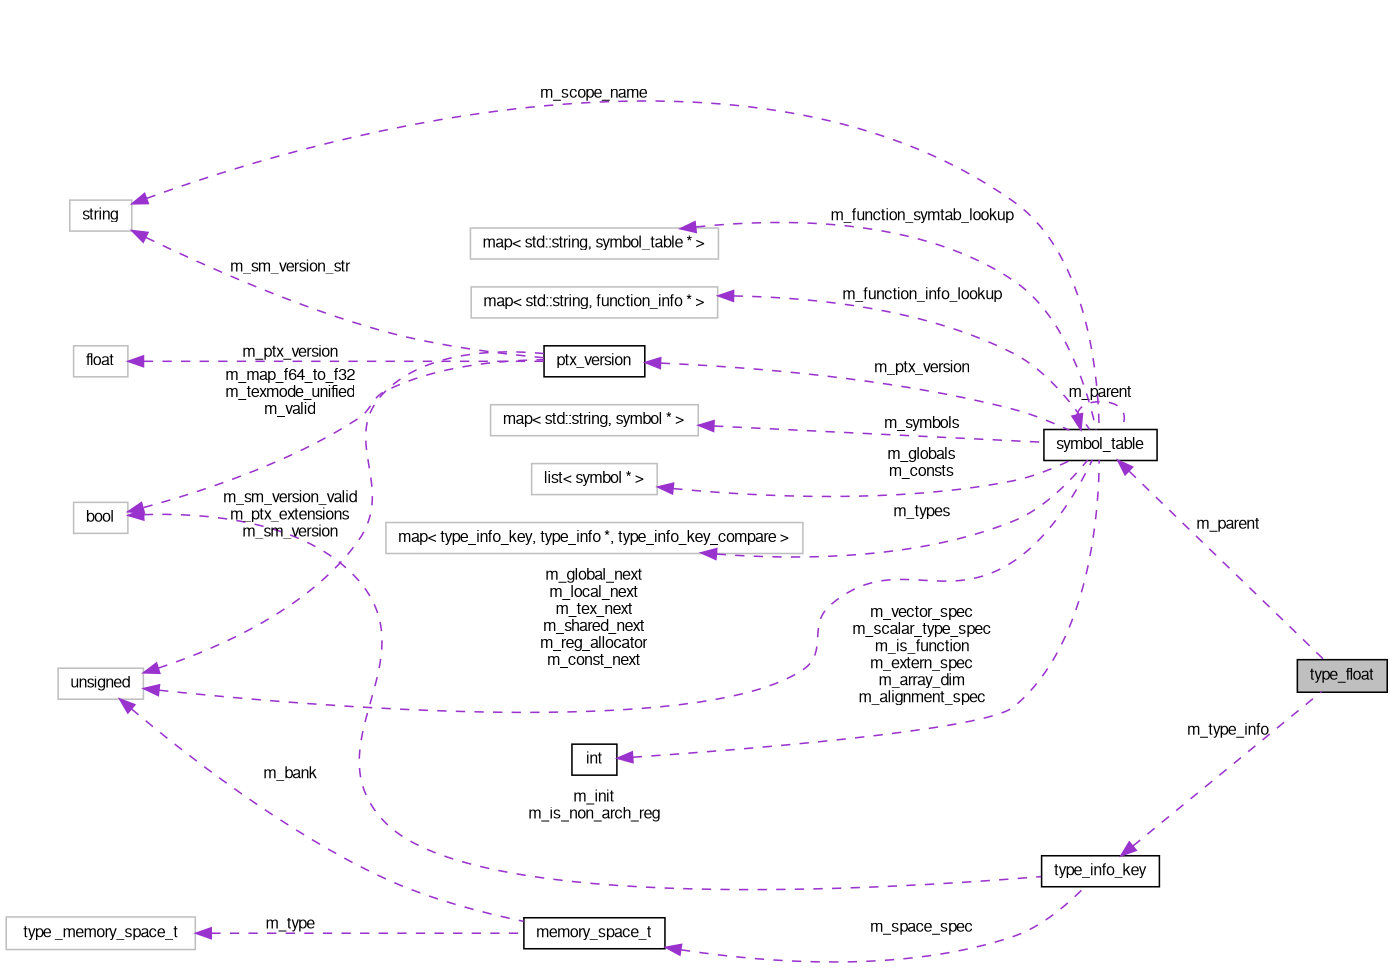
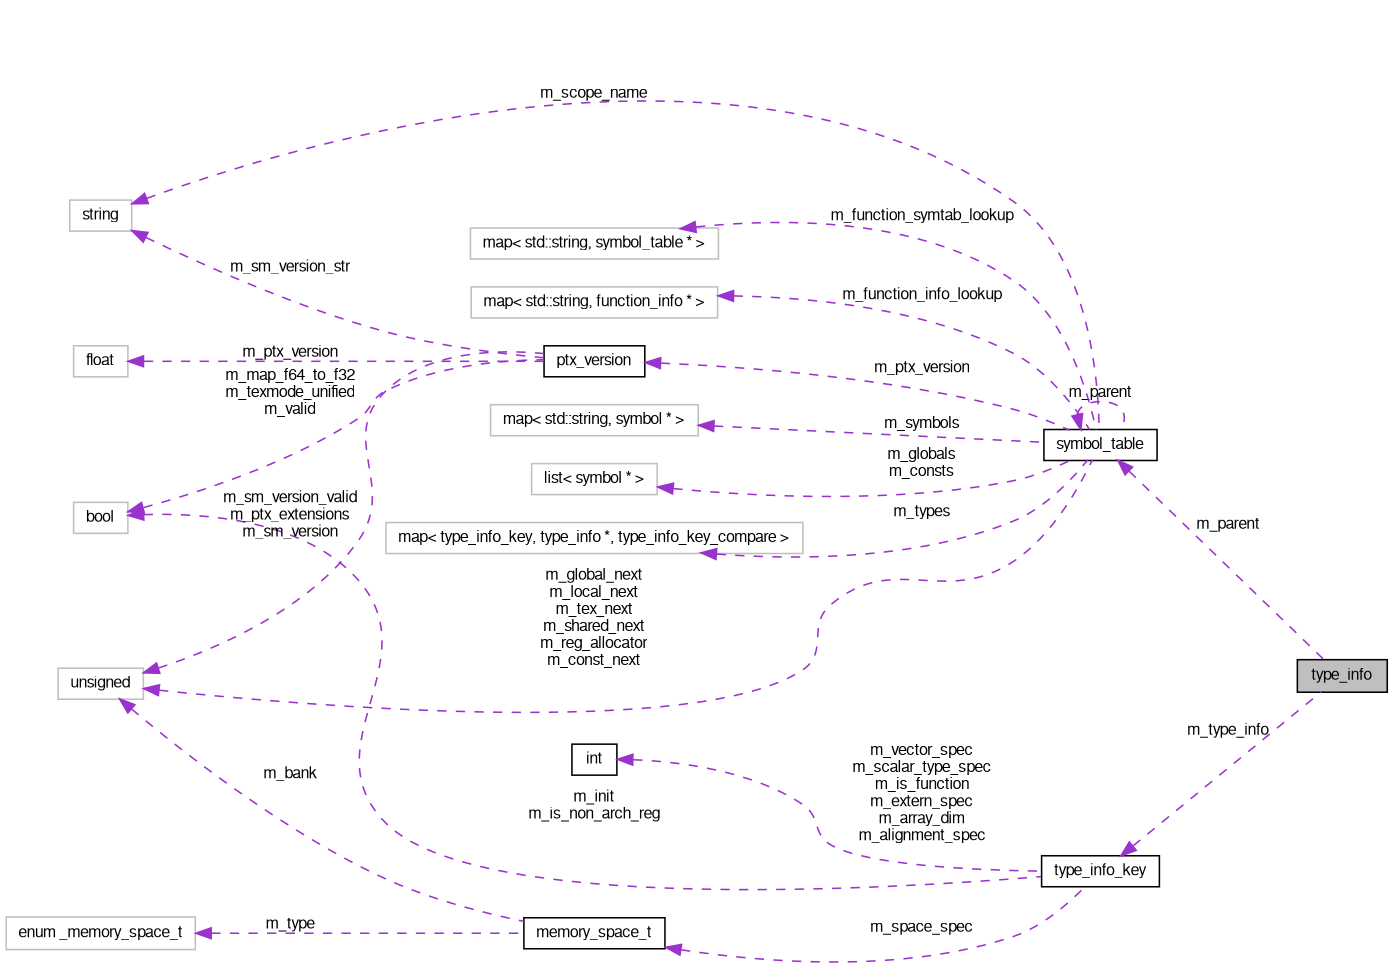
  digraph {
    rankdir=LR
    node [color=grey75 fontname=FreeSans fontsize=10 shape=record]
    edge [color=darkorchid3 dir=back fontname=FreeSans fontsize=10 labelfontname=FreeSans labelfontsize=10 style=dashed]
-   n1 [color=black fillcolor=grey75 fontcolor=black height=0.2 label=type_float style=filled width=0.4]
+   n1 [color=black fillcolor=grey75 fontcolor=black height=0.2 label=type_info style=filled width=0.4]
    n2 [color=black height=0.2 label=symbol_table width=0.4]
    n3 [height=0.2 label="map\< std::string, symbol * \>" width=0.4]
    n4 [height=0.2 label="list\< symbol * \>" width=0.4]
    n5 [height=0.2 label="map\< type_info_key, type_info *, type_info_key_compare \>" width=0.4]
    n6 [color=black height=0.2 label=ptx_version width=0.4]
    n7 [height=0.2 label=float width=0.4]
    n8 [height=0.2 label=string width=0.4]
    n9 [height=0.2 label=bool width=0.4]
    n10 [color=black height=0.2 label=type_info_key width=0.4]
    n11 [height=0.2 label=unsigned width=0.4]
    n12 [color=black height=0.2 label=memory_space_t width=0.4]
    n13 [height=0.2 label="map\< std::string, symbol_table * \>" width=0.4]
    n14 [height=0.2 label="map\< std::string, function_info * \>" width=0.4]
-   n15 [height=0.2 label="type _memory_space_t" width=0.4]
+   n15 [height=0.2 label="enum _memory_space_t" width=0.4]
    n16 [color=black height=0.2 label=int width=0.4]
    n2 -> n1 [label=m_parent]
    n2 -> n2 [label=m_parent]
    n3 -> n2 [label=m_symbols]
    n4 -> n2 [label="m_globals\nm_consts"]
    n5 -> n2 [label=m_types]
    n6 -> n2 [label=m_ptx_version]
    n7 -> n6 [label=m_ptx_version]
    n8 -> n2 [label=m_scope_name]
    n8 -> n6 [label=m_sm_version_str]
    n9 -> n6 [label="m_map_f64_to_f32\nm_texmode_unified\nm_valid"]
    n9 -> n10 [label="m_init\nm_is_non_arch_reg"]
    n10 -> n1 [label=m_type_info]
    n11 -> n2 [label="m_global_next\nm_local_next\nm_tex_next\nm_shared_next\nm_reg_allocator\nm_const_next"]
    n11 -> n6 [label="m_sm_version_valid\nm_ptx_extensions\nm_sm_version"]
    n11 -> n12 [label=m_bank]
    n12 -> n10 [label=m_space_spec]
    n13 -> n2 [label=m_function_symtab_lookup]
    n14 -> n2 [label=m_function_info_lookup]
    n15 -> n12 [label=m_type]
-   n16 -> n2 [label="m_vector_spec\nm_scalar_type_spec\nm_is_function\nm_extern_spec\nm_array_dim\nm_alignment_spec"]
+   n16 -> n10 [label="m_vector_spec\nm_scalar_type_spec\nm_is_function\nm_extern_spec\nm_array_dim\nm_alignment_spec"]
  }
